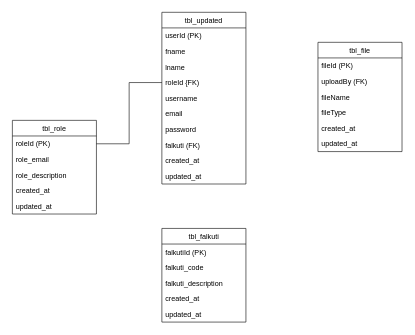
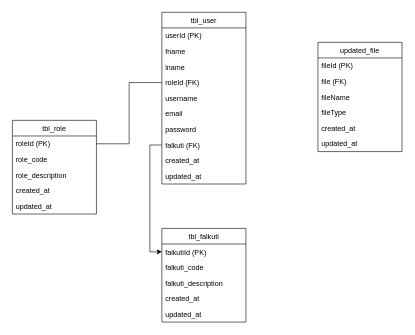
  <mxCell id="0" />
  <mxCell id="1" parent="0" />
  <mxCell id="2" value="tbl_role" style="swimlane;fontStyle=0;childLayout=stackLayout;horizontal=1;startSize=26;fillColor=none;horizontalStack=0;resizeParent=1;resizeParentMax=0;resizeLast=0;collapsible=1;marginBottom=0;" vertex="1" parent="1"><mxGeometry x="20" y="200" width="140" height="156" as="geometry" /></mxCell>
  <mxCell id="3" value="roleId (PK)" style="text;strokeColor=none;fillColor=none;align=left;verticalAlign=top;spacingLeft=4;spacingRight=4;overflow=hidden;rotatable=0;points=[[0,0.5],[1,0.5]];portConstraint=eastwest;" vertex="1" parent="2"><mxGeometry y="26" width="140" height="26" as="geometry" /></mxCell>
- <mxCell id="4" value="role_email" style="text;strokeColor=none;fillColor=none;align=left;verticalAlign=top;spacingLeft=4;spacingRight=4;overflow=hidden;rotatable=0;points=[[0,0.5],[1,0.5]];portConstraint=eastwest;" vertex="1" parent="2"><mxGeometry y="52" width="140" height="26" as="geometry" /></mxCell>
+ <mxCell id="4" value="role_code" style="text;strokeColor=none;fillColor=none;align=left;verticalAlign=top;spacingLeft=4;spacingRight=4;overflow=hidden;rotatable=0;points=[[0,0.5],[1,0.5]];portConstraint=eastwest;" vertex="1" parent="2"><mxGeometry y="52" width="140" height="26" as="geometry" /></mxCell>
  <mxCell id="5" value="role_description" style="text;strokeColor=none;fillColor=none;align=left;verticalAlign=top;spacingLeft=4;spacingRight=4;overflow=hidden;rotatable=0;points=[[0,0.5],[1,0.5]];portConstraint=eastwest;" vertex="1" parent="2"><mxGeometry y="78" width="140" height="26" as="geometry" /></mxCell>
  <mxCell id="6" value="created_at" style="text;strokeColor=none;fillColor=none;align=left;verticalAlign=top;spacingLeft=4;spacingRight=4;overflow=hidden;rotatable=0;points=[[0,0.5],[1,0.5]];portConstraint=eastwest;" vertex="1" parent="2"><mxGeometry y="104" width="140" height="26" as="geometry" /></mxCell>
  <mxCell id="7" value="updated_at" style="text;strokeColor=none;fillColor=none;align=left;verticalAlign=top;spacingLeft=4;spacingRight=4;overflow=hidden;rotatable=0;points=[[0,0.5],[1,0.5]];portConstraint=eastwest;" vertex="1" parent="2"><mxGeometry y="130" width="140" height="26" as="geometry" /></mxCell>
- <mxCell id="8" value="tbl_updated" style="swimlane;fontStyle=0;childLayout=stackLayout;horizontal=1;startSize=26;fillColor=none;horizontalStack=0;resizeParent=1;resizeParentMax=0;resizeLast=0;collapsible=1;marginBottom=0;" vertex="1" parent="1"><mxGeometry x="269" y="20" width="140" height="286" as="geometry" /></mxCell>
+ <mxCell id="8" value="tbl_user" style="swimlane;fontStyle=0;childLayout=stackLayout;horizontal=1;startSize=26;fillColor=none;horizontalStack=0;resizeParent=1;resizeParentMax=0;resizeLast=0;collapsible=1;marginBottom=0;" vertex="1" parent="1"><mxGeometry x="269" y="20" width="140" height="286" as="geometry" /></mxCell>
  <mxCell id="9" value="userId (PK)&#10;&#10;" style="text;strokeColor=none;fillColor=none;align=left;verticalAlign=top;spacingLeft=4;spacingRight=4;overflow=hidden;rotatable=0;points=[[0,0.5],[1,0.5]];portConstraint=eastwest;" vertex="1" parent="8"><mxGeometry y="26" width="140" height="26" as="geometry" /></mxCell>
  <mxCell id="10" value="fname" style="text;strokeColor=none;fillColor=none;align=left;verticalAlign=top;spacingLeft=4;spacingRight=4;overflow=hidden;rotatable=0;points=[[0,0.5],[1,0.5]];portConstraint=eastwest;" vertex="1" parent="8"><mxGeometry y="52" width="140" height="26" as="geometry" /></mxCell>
  <mxCell id="11" value="lname" style="text;strokeColor=none;fillColor=none;align=left;verticalAlign=top;spacingLeft=4;spacingRight=4;overflow=hidden;rotatable=0;points=[[0,0.5],[1,0.5]];portConstraint=eastwest;" vertex="1" parent="8"><mxGeometry y="78" width="140" height="26" as="geometry" /></mxCell>
  <mxCell id="12" value="roleId {FK)" style="text;strokeColor=none;fillColor=none;align=left;verticalAlign=top;spacingLeft=4;spacingRight=4;overflow=hidden;rotatable=0;points=[[0,0.5],[1,0.5]];portConstraint=eastwest;" vertex="1" parent="8"><mxGeometry y="104" width="140" height="26" as="geometry" /></mxCell>
  <mxCell id="13" value="username" style="text;strokeColor=none;fillColor=none;align=left;verticalAlign=top;spacingLeft=4;spacingRight=4;overflow=hidden;rotatable=0;points=[[0,0.5],[1,0.5]];portConstraint=eastwest;" vertex="1" parent="8"><mxGeometry y="130" width="140" height="26" as="geometry" /></mxCell>
  <mxCell id="14" value="email" style="text;strokeColor=none;fillColor=none;align=left;verticalAlign=top;spacingLeft=4;spacingRight=4;overflow=hidden;rotatable=0;points=[[0,0.5],[1,0.5]];portConstraint=eastwest;" vertex="1" parent="8"><mxGeometry y="156" width="140" height="26" as="geometry" /></mxCell>
  <mxCell id="15" value="password" style="text;strokeColor=none;fillColor=none;align=left;verticalAlign=top;spacingLeft=4;spacingRight=4;overflow=hidden;rotatable=0;points=[[0,0.5],[1,0.5]];portConstraint=eastwest;" vertex="1" parent="8"><mxGeometry y="182" width="140" height="26" as="geometry" /></mxCell>
  <mxCell id="16" value="falkuti (FK)" style="text;strokeColor=none;fillColor=none;align=left;verticalAlign=top;spacingLeft=4;spacingRight=4;overflow=hidden;rotatable=0;points=[[0,0.5],[1,0.5]];portConstraint=eastwest;" vertex="1" parent="8"><mxGeometry y="208" width="140" height="26" as="geometry" /></mxCell>
  <mxCell id="17" value="created_at" style="text;strokeColor=none;fillColor=none;align=left;verticalAlign=top;spacingLeft=4;spacingRight=4;overflow=hidden;rotatable=0;points=[[0,0.5],[1,0.5]];portConstraint=eastwest;" vertex="1" parent="8"><mxGeometry y="234" width="140" height="26" as="geometry" /></mxCell>
  <mxCell id="18" value="updated_at" style="text;strokeColor=none;fillColor=none;align=left;verticalAlign=top;spacingLeft=4;spacingRight=4;overflow=hidden;rotatable=0;points=[[0,0.5],[1,0.5]];portConstraint=eastwest;" vertex="1" parent="8"><mxGeometry y="260" width="140" height="26" as="geometry" /></mxCell>
- <mxCell id="19" value="tbl_file" style="swimlane;fontStyle=0;childLayout=stackLayout;horizontal=1;startSize=26;fillColor=none;horizontalStack=0;resizeParent=1;resizeParentMax=0;resizeLast=0;collapsible=1;marginBottom=0;" vertex="1" parent="1"><mxGeometry x="529" y="70" width="140" height="182" as="geometry" /></mxCell>
+ <mxCell id="19" value="updated_file" style="swimlane;fontStyle=0;childLayout=stackLayout;horizontal=1;startSize=26;fillColor=none;horizontalStack=0;resizeParent=1;resizeParentMax=0;resizeLast=0;collapsible=1;marginBottom=0;" vertex="1" parent="1"><mxGeometry x="529" y="70" width="140" height="182" as="geometry" /></mxCell>
  <mxCell id="20" value="fileId (PK)" style="text;strokeColor=none;fillColor=none;align=left;verticalAlign=top;spacingLeft=4;spacingRight=4;overflow=hidden;rotatable=0;points=[[0,0.5],[1,0.5]];portConstraint=eastwest;" vertex="1" parent="19"><mxGeometry y="26" width="140" height="26" as="geometry" /></mxCell>
- <mxCell id="21" value="uploadBy (FK)" style="text;strokeColor=none;fillColor=none;align=left;verticalAlign=top;spacingLeft=4;spacingRight=4;overflow=hidden;rotatable=0;points=[[0,0.5],[1,0.5]];portConstraint=eastwest;" vertex="1" parent="19"><mxGeometry y="52" width="140" height="26" as="geometry" /></mxCell>
+ <mxCell id="21" value="file (FK)" style="text;strokeColor=none;fillColor=none;align=left;verticalAlign=top;spacingLeft=4;spacingRight=4;overflow=hidden;rotatable=0;points=[[0,0.5],[1,0.5]];portConstraint=eastwest;" vertex="1" parent="19"><mxGeometry y="52" width="140" height="26" as="geometry" /></mxCell>
  <mxCell id="22" value="fileName" style="text;strokeColor=none;fillColor=none;align=left;verticalAlign=top;spacingLeft=4;spacingRight=4;overflow=hidden;rotatable=0;points=[[0,0.5],[1,0.5]];portConstraint=eastwest;" vertex="1" parent="19"><mxGeometry y="78" width="140" height="26" as="geometry" /></mxCell>
  <mxCell id="23" value="fileType" style="text;strokeColor=none;fillColor=none;align=left;verticalAlign=top;spacingLeft=4;spacingRight=4;overflow=hidden;rotatable=0;points=[[0,0.5],[1,0.5]];portConstraint=eastwest;" vertex="1" parent="19"><mxGeometry y="104" width="140" height="26" as="geometry" /></mxCell>
  <mxCell id="24" value="created_at" style="text;strokeColor=none;fillColor=none;align=left;verticalAlign=top;spacingLeft=4;spacingRight=4;overflow=hidden;rotatable=0;points=[[0,0.5],[1,0.5]];portConstraint=eastwest;" vertex="1" parent="19"><mxGeometry y="130" width="140" height="26" as="geometry" /></mxCell>
  <mxCell id="25" value="updated_at" style="text;strokeColor=none;fillColor=none;align=left;verticalAlign=top;spacingLeft=4;spacingRight=4;overflow=hidden;rotatable=0;points=[[0,0.5],[1,0.5]];portConstraint=eastwest;" vertex="1" parent="19"><mxGeometry y="156" width="140" height="26" as="geometry" /></mxCell>
  <mxCell id="26" style="edgeStyle=orthogonalEdgeStyle;rounded=0;orthogonalLoop=1;jettySize=auto;html=1;exitX=0;exitY=0.5;exitDx=0;exitDy=0;entryX=1;entryY=0.5;entryDx=0;entryDy=0;endArrow=none;" edge="1" parent="1" source="12" target="3"><mxGeometry relative="1" as="geometry" /></mxCell>
  <mxCell id="27" value="tbl_falkuti" style="swimlane;fontStyle=0;childLayout=stackLayout;horizontal=1;startSize=26;fillColor=none;horizontalStack=0;resizeParent=1;resizeParentMax=0;resizeLast=0;collapsible=1;marginBottom=0;" vertex="1" parent="1"><mxGeometry x="269" y="380" width="140" height="156" as="geometry" /></mxCell>
  <mxCell id="28" value="falkutiId (PK)" style="text;strokeColor=none;fillColor=none;align=left;verticalAlign=top;spacingLeft=4;spacingRight=4;overflow=hidden;rotatable=0;points=[[0,0.5],[1,0.5]];portConstraint=eastwest;" vertex="1" parent="27"><mxGeometry y="26" width="140" height="26" as="geometry" /></mxCell>
  <mxCell id="29" value="falkuti_code" style="text;strokeColor=none;fillColor=none;align=left;verticalAlign=top;spacingLeft=4;spacingRight=4;overflow=hidden;rotatable=0;points=[[0,0.5],[1,0.5]];portConstraint=eastwest;" vertex="1" parent="27"><mxGeometry y="52" width="140" height="26" as="geometry" /></mxCell>
  <mxCell id="30" value="falkuti_description" style="text;strokeColor=none;fillColor=none;align=left;verticalAlign=top;spacingLeft=4;spacingRight=4;overflow=hidden;rotatable=0;points=[[0,0.5],[1,0.5]];portConstraint=eastwest;" vertex="1" parent="27"><mxGeometry y="78" width="140" height="26" as="geometry" /></mxCell>
  <mxCell id="31" value="created_at" style="text;strokeColor=none;fillColor=none;align=left;verticalAlign=top;spacingLeft=4;spacingRight=4;overflow=hidden;rotatable=0;points=[[0,0.5],[1,0.5]];portConstraint=eastwest;" vertex="1" parent="27"><mxGeometry y="104" width="140" height="26" as="geometry" /></mxCell>
  <mxCell id="32" value="updated_at" style="text;strokeColor=none;fillColor=none;align=left;verticalAlign=top;spacingLeft=4;spacingRight=4;overflow=hidden;rotatable=0;points=[[0,0.5],[1,0.5]];portConstraint=eastwest;" vertex="1" parent="27"><mxGeometry y="130" width="140" height="26" as="geometry" /></mxCell>
+ <mxCell id="33" style="edgeStyle=orthogonalEdgeStyle;rounded=0;orthogonalLoop=1;jettySize=auto;html=1;entryX=0;entryY=0.5;entryDx=0;entryDy=0;" edge="1" parent="1" source="16" target="28"><mxGeometry relative="1" as="geometry" /></mxCell>
